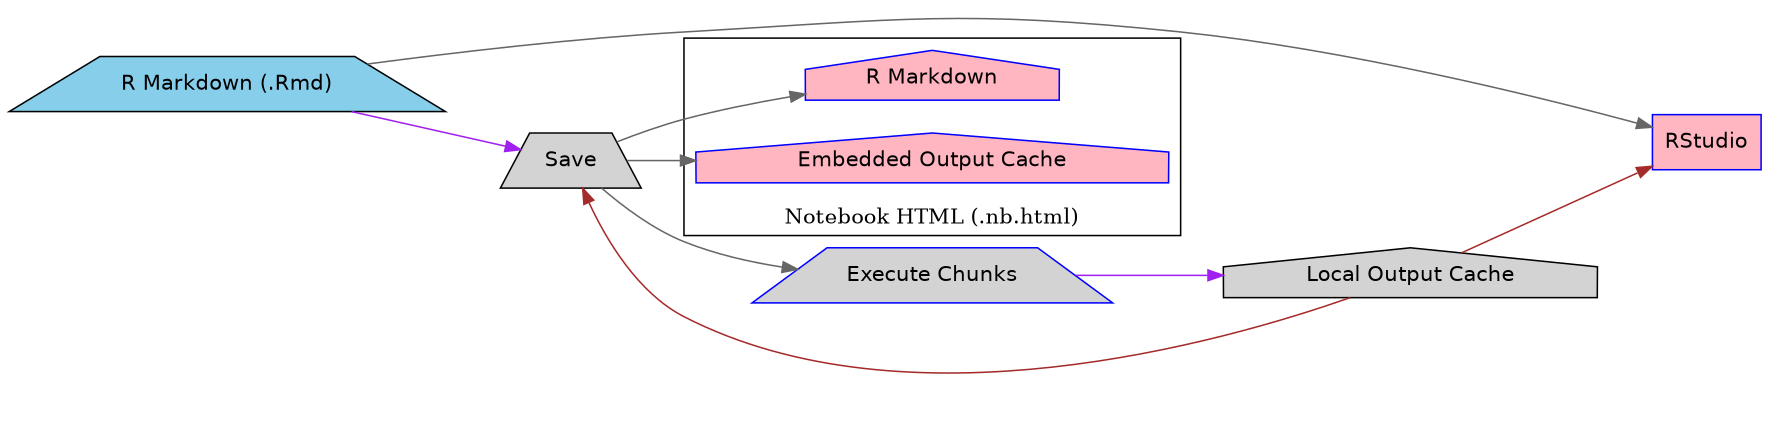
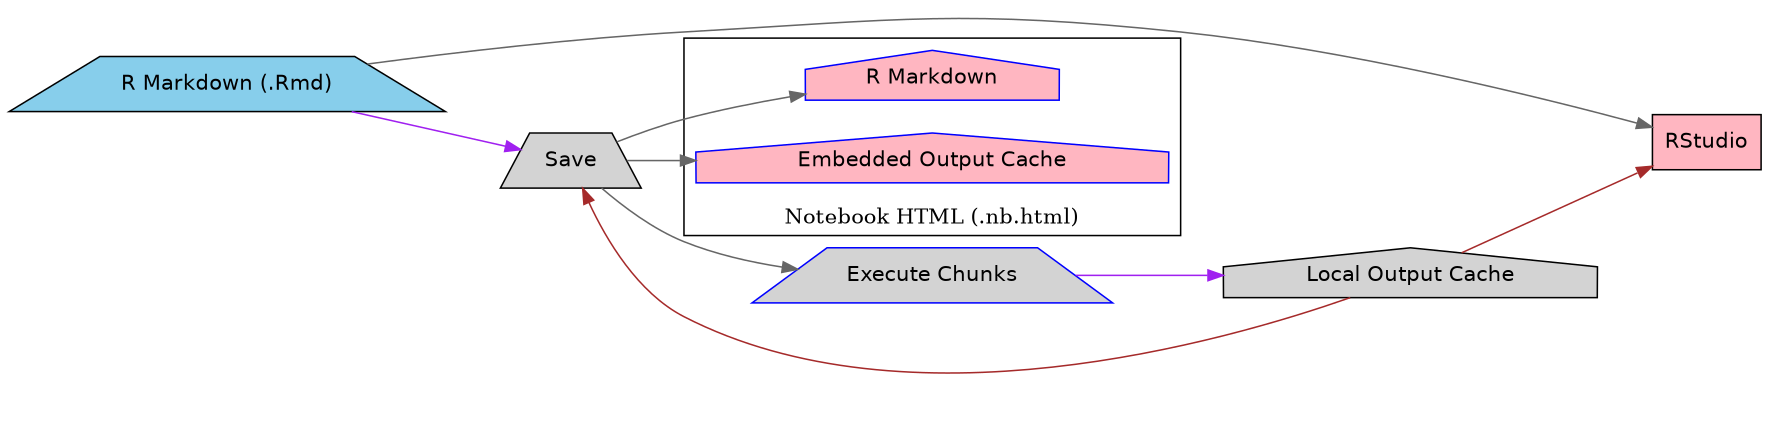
  digraph {
    rankdir=LR
    node [color=blue fillcolor=lightpink fontname=Helvetica shape=house style=filled]
    edge [color=gray40]
    n1 [label="R Markdown"]
    n2 [label="Embedded Output Cache"]
    n3 [color=black fillcolor=skyblue label="R Markdown (.Rmd)" shape=trapezium]
-   n4 [label=RStudio shape=box]
+   n4 [color=black label=RStudio shape=box]
    n5 [color=black fillcolor=lightgrey label=Save shape=trapezium]
    n6 [fillcolor=lightgrey label="Execute Chunks" shape=trapezium]
    n7 [color=black fillcolor=lightgrey label="Local Output Cache"]
    subgraph cluster_1 {
      label="Notebook HTML (.nb.html)"
      labelloc=b
      n1
      n2
    }
    n3 -> n4
    n3 -> n5 [color=purple]
    n5 -> n1
    n5 -> n2
    n5 -> n6
    n6 -> n7 [color=purple]
    n7 -> n4 [color=brown]
    n7 -> n5 [color=brown]
  }
